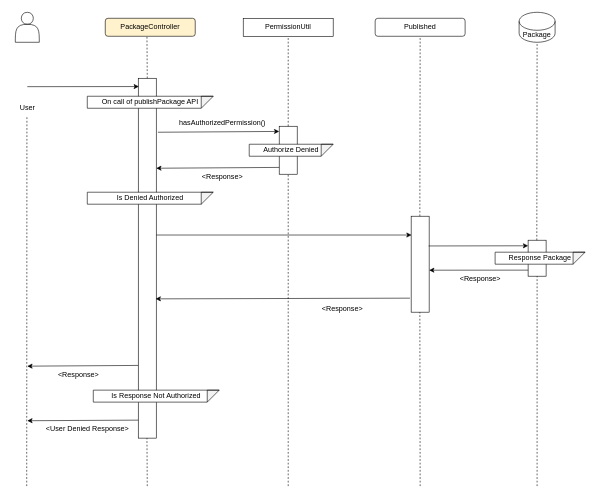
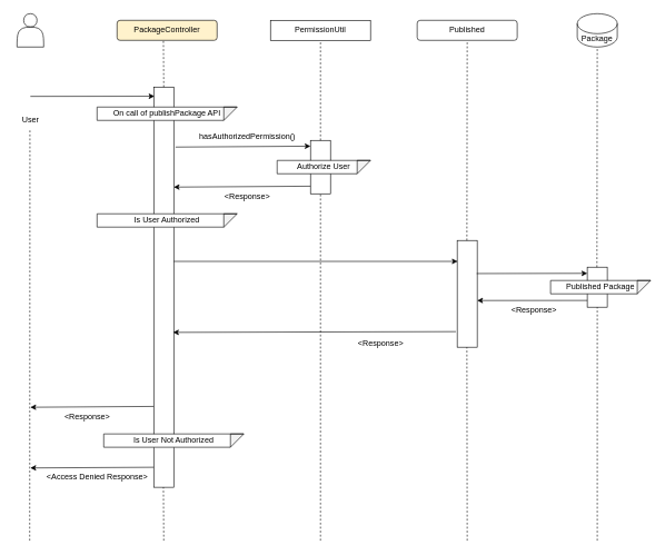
  <mxCell id="0" />
  <mxCell id="1" parent="0" />
  <mxCell id="2" value="" style="shape=actor;whiteSpace=wrap;html=1;" vertex="1" parent="1"><mxGeometry x="25" y="20" width="40" height="50" as="geometry" /></mxCell>
  <mxCell id="3" value="User" style="text;html=1;align=center;verticalAlign=middle;resizable=0;points=[];autosize=1;strokeColor=none;fillColor=none;" vertex="1" parent="1"><mxGeometry x="20" y="165" width="50" height="30" as="geometry" /></mxCell>
  <mxCell id="4" value="PackageController" style="rounded=1;whiteSpace=wrap;html=1;fillColor=#fff2cc;" vertex="1" parent="1"><mxGeometry x="175" y="30" width="150" height="30" as="geometry" /></mxCell>
  <mxCell id="5" value="PermissionUtil" style="whiteSpace=wrap;html=1;rounded=0;" vertex="1" parent="1"><mxGeometry x="405" y="30" width="150" height="30" as="geometry" /></mxCell>
  <mxCell id="6" value="Published" style="rounded=1;whiteSpace=wrap;html=1;" vertex="1" parent="1"><mxGeometry x="625" y="30" width="150" height="30" as="geometry" /></mxCell>
  <mxCell id="7" value="Package" style="shape=cylinder3;whiteSpace=wrap;html=1;boundedLbl=1;backgroundOutline=1;size=15;" vertex="1" parent="1"><mxGeometry x="865" y="20" width="60" height="50" as="geometry" /></mxCell>
  <mxCell id="8" value="" style="endArrow=none;dashed=1;html=1;rounded=0;entryX=0.487;entryY=1;entryDx=0;entryDy=0;entryPerimeter=0;" edge="1" parent="1" target="3"><mxGeometry width="50" height="50" relative="1" as="geometry"><mxPoint x="44" y="810" as="sourcePoint" /><mxPoint x="205" y="190" as="targetPoint" /></mxGeometry></mxCell>
  <mxCell id="9" value="" style="rounded=0;whiteSpace=wrap;html=1;direction=south;" vertex="1" parent="1"><mxGeometry x="230" y="130" width="30" height="600" as="geometry" /></mxCell>
  <mxCell id="10" value="On call of publishPackage API" style="shape=note;whiteSpace=wrap;html=1;backgroundOutline=1;darkOpacity=0.05;direction=south;" vertex="1" parent="1"><mxGeometry x="145" y="160" width="210" height="20" as="geometry" /></mxCell>
  <mxCell id="11" value="" style="rounded=0;whiteSpace=wrap;html=1;direction=south;" vertex="1" parent="1"><mxGeometry x="465" y="210" width="30" height="80" as="geometry" /></mxCell>
  <mxCell id="12" value="" style="rounded=0;whiteSpace=wrap;html=1;direction=south;" vertex="1" parent="1"><mxGeometry x="685" y="360" width="30" height="160" as="geometry" /></mxCell>
- <mxCell id="13" value="Authorize Denied" style="shape=note;whiteSpace=wrap;html=1;backgroundOutline=1;darkOpacity=0.05;direction=south;" vertex="1" parent="1"><mxGeometry x="415" y="240" width="140" height="20" as="geometry" /></mxCell>
- <mxCell id="14" value="Is Denied Authorized" style="shape=note;whiteSpace=wrap;html=1;backgroundOutline=1;darkOpacity=0.05;direction=south;" vertex="1" parent="1"><mxGeometry x="145" y="320" width="210" height="20" as="geometry" /></mxCell>
+ <mxCell id="13" value="Authorize User" style="shape=note;whiteSpace=wrap;html=1;backgroundOutline=1;darkOpacity=0.05;direction=south;" vertex="1" parent="1"><mxGeometry x="415" y="240" width="140" height="20" as="geometry" /></mxCell>
+ <mxCell id="14" value="Is User Authorized" style="shape=note;whiteSpace=wrap;html=1;backgroundOutline=1;darkOpacity=0.05;direction=south;" vertex="1" parent="1"><mxGeometry x="145" y="320" width="210" height="20" as="geometry" /></mxCell>
  <mxCell id="15" value="" style="rounded=0;whiteSpace=wrap;html=1;direction=south;" vertex="1" parent="1"><mxGeometry x="880" y="400" width="30" height="60" as="geometry" /></mxCell>
- <mxCell id="16" value="Response Package" style="shape=note;whiteSpace=wrap;html=1;backgroundOutline=1;darkOpacity=0.05;direction=south;" vertex="1" parent="1"><mxGeometry x="825" y="420" width="150" height="20" as="geometry" /></mxCell>
- <mxCell id="17" value="Is Response Not Authorized" style="shape=note;whiteSpace=wrap;html=1;backgroundOutline=1;darkOpacity=0.05;direction=south;" vertex="1" parent="1"><mxGeometry x="155" y="650" width="210" height="20" as="geometry" /></mxCell>
+ <mxCell id="16" value="Published Package" style="shape=note;whiteSpace=wrap;html=1;backgroundOutline=1;darkOpacity=0.05;direction=south;" vertex="1" parent="1"><mxGeometry x="825" y="420" width="150" height="20" as="geometry" /></mxCell>
+ <mxCell id="17" value="Is User Not Authorized" style="shape=note;whiteSpace=wrap;html=1;backgroundOutline=1;darkOpacity=0.05;direction=south;" vertex="1" parent="1"><mxGeometry x="155" y="650" width="210" height="20" as="geometry" /></mxCell>
  <mxCell id="18" value="" style="endArrow=none;dashed=1;html=1;rounded=0;entryX=0.487;entryY=1;entryDx=0;entryDy=0;entryPerimeter=0;" edge="1" parent="1"><mxGeometry width="50" height="50" relative="1" as="geometry"><mxPoint x="245" y="130" as="sourcePoint" /><mxPoint x="244.5" y="60" as="targetPoint" /></mxGeometry></mxCell>
  <mxCell id="19" value="" style="endArrow=none;dashed=1;html=1;rounded=0;entryX=0.5;entryY=1;entryDx=0;entryDy=0;" edge="1" parent="1" target="5"><mxGeometry width="50" height="50" relative="1" as="geometry"><mxPoint x="480" y="210" as="sourcePoint" /><mxPoint x="479.5" y="140" as="targetPoint" /></mxGeometry></mxCell>
  <mxCell id="20" value="" style="endArrow=none;dashed=1;html=1;rounded=0;" edge="1" parent="1" target="11"><mxGeometry width="50" height="50" relative="1" as="geometry"><mxPoint x="480" y="810" as="sourcePoint" /><mxPoint x="479.5" y="290" as="targetPoint" /></mxGeometry></mxCell>
  <mxCell id="21" value="" style="endArrow=none;dashed=1;html=1;rounded=0;entryX=0.5;entryY=1;entryDx=0;entryDy=0;" edge="1" parent="1" target="6"><mxGeometry width="50" height="50" relative="1" as="geometry"><mxPoint x="699.5" y="360" as="sourcePoint" /><mxPoint x="699.5" y="210" as="targetPoint" /></mxGeometry></mxCell>
  <mxCell id="22" value="" style="endArrow=none;dashed=1;html=1;rounded=0;entryX=0.5;entryY=1;entryDx=0;entryDy=0;entryPerimeter=0;" edge="1" parent="1" target="7"><mxGeometry width="50" height="50" relative="1" as="geometry"><mxPoint x="894.5" y="400" as="sourcePoint" /><mxPoint x="895" y="100" as="targetPoint" /></mxGeometry></mxCell>
  <mxCell id="23" value="" style="endArrow=none;dashed=1;html=1;rounded=0;entryX=1;entryY=0.5;entryDx=0;entryDy=0;" edge="1" parent="1" target="15"><mxGeometry width="50" height="50" relative="1" as="geometry"><mxPoint x="895" y="810" as="sourcePoint" /><mxPoint x="895" y="500" as="targetPoint" /></mxGeometry></mxCell>
  <mxCell id="24" value="" style="endArrow=none;dashed=1;html=1;rounded=0;entryX=1;entryY=0.5;entryDx=0;entryDy=0;" edge="1" parent="1"><mxGeometry width="50" height="50" relative="1" as="geometry"><mxPoint x="700" y="810" as="sourcePoint" /><mxPoint x="699.5" y="520" as="targetPoint" /></mxGeometry></mxCell>
  <mxCell id="25" value="" style="endArrow=none;dashed=1;html=1;rounded=0;entryX=0.487;entryY=1;entryDx=0;entryDy=0;entryPerimeter=0;" edge="1" parent="1"><mxGeometry width="50" height="50" relative="1" as="geometry"><mxPoint x="245" y="810" as="sourcePoint" /><mxPoint x="244.5" y="730" as="targetPoint" /></mxGeometry></mxCell>
  <mxCell id="26" value="" style="endArrow=classic;html=1;rounded=0;entryX=0.023;entryY=0.967;entryDx=0;entryDy=0;entryPerimeter=0;" edge="1" parent="1" target="9"><mxGeometry width="50" height="50" relative="1" as="geometry"><mxPoint x="45" y="144" as="sourcePoint" /><mxPoint x="155" y="100" as="targetPoint" /></mxGeometry></mxCell>
  <mxCell id="27" value="" style="endArrow=classic;html=1;rounded=0;entryX=0.108;entryY=1.089;entryDx=0;entryDy=0;entryPerimeter=0;" edge="1" parent="1"><mxGeometry width="50" height="50" relative="1" as="geometry"><mxPoint x="262.67" y="220" as="sourcePoint" /><mxPoint x="465" y="218.64" as="targetPoint" /></mxGeometry></mxCell>
  <mxCell id="28" value="" style="endArrow=classic;html=1;rounded=0;entryX=0.196;entryY=0.978;entryDx=0;entryDy=0;entryPerimeter=0;" edge="1" parent="1" target="12"><mxGeometry width="50" height="50" relative="1" as="geometry"><mxPoint x="260" y="391.36" as="sourcePoint" /><mxPoint x="462.33" y="390" as="targetPoint" /></mxGeometry></mxCell>
  <mxCell id="29" value="" style="endArrow=classic;html=1;rounded=0;exitX=0.858;exitY=1;exitDx=0;exitDy=0;exitPerimeter=0;entryX=0.25;entryY=0;entryDx=0;entryDy=0;" edge="1" parent="1" source="11" target="9"><mxGeometry width="50" height="50" relative="1" as="geometry"><mxPoint x="272.67" y="230" as="sourcePoint" /><mxPoint x="265" y="290" as="targetPoint" /></mxGeometry></mxCell>
  <mxCell id="30" value="" style="endArrow=classic;html=1;rounded=0;entryX=0.613;entryY=0.033;entryDx=0;entryDy=0;entryPerimeter=0;exitX=0.854;exitY=1.067;exitDx=0;exitDy=0;exitPerimeter=0;" edge="1" parent="1" source="12" target="9"><mxGeometry width="50" height="50" relative="1" as="geometry"><mxPoint x="270" y="401.36" as="sourcePoint" /><mxPoint x="696" y="401" as="targetPoint" /></mxGeometry></mxCell>
  <mxCell id="31" value="" style="endArrow=classic;html=1;rounded=0;exitX=0.31;exitY=0.029;exitDx=0;exitDy=0;exitPerimeter=0;entryX=0.155;entryY=0.999;entryDx=0;entryDy=0;entryPerimeter=0;" edge="1" parent="1" source="12" target="15"><mxGeometry width="50" height="50" relative="1" as="geometry"><mxPoint x="745" y="420" as="sourcePoint" /><mxPoint x="875" y="410" as="targetPoint" /></mxGeometry></mxCell>
  <mxCell id="32" value="" style="endArrow=classic;html=1;rounded=0;exitX=0.832;exitY=0.999;exitDx=0;exitDy=0;exitPerimeter=0;" edge="1" parent="1" source="15"><mxGeometry width="50" height="50" relative="1" as="geometry"><mxPoint x="728" y="421" as="sourcePoint" /><mxPoint x="715" y="450" as="targetPoint" /></mxGeometry></mxCell>
  <mxCell id="33" value="" style="endArrow=classic;html=1;rounded=0;exitX=0.798;exitY=1.005;exitDx=0;exitDy=0;exitPerimeter=0;" edge="1" parent="1" source="9"><mxGeometry width="50" height="50" relative="1" as="geometry"><mxPoint x="225" y="610" as="sourcePoint" /><mxPoint x="45" y="610" as="targetPoint" /></mxGeometry></mxCell>
  <mxCell id="34" value="" style="endArrow=classic;html=1;rounded=0;exitX=0.798;exitY=1.005;exitDx=0;exitDy=0;exitPerimeter=0;" edge="1" parent="1"><mxGeometry width="50" height="50" relative="1" as="geometry"><mxPoint x="230" y="700" as="sourcePoint" /><mxPoint x="45" y="701" as="targetPoint" /></mxGeometry></mxCell>
  <mxCell id="35" value="hasAuthorizedPermission()" style="text;html=1;align=center;verticalAlign=middle;resizable=0;points=[];autosize=1;strokeColor=none;fillColor=none;" vertex="1" parent="1"><mxGeometry x="285" y="190" width="170" height="30" as="geometry" /></mxCell>
  <mxCell id="36" value="&amp;lt;Response&amp;gt;" style="text;html=1;align=center;verticalAlign=middle;resizable=0;points=[];autosize=1;strokeColor=none;fillColor=none;" vertex="1" parent="1"><mxGeometry x="325" y="280" width="90" height="30" as="geometry" /></mxCell>
  <mxCell id="37" value="&amp;lt;Response&amp;gt;" style="text;html=1;align=center;verticalAlign=middle;resizable=0;points=[];autosize=1;strokeColor=none;fillColor=none;" vertex="1" parent="1"><mxGeometry x="755" y="450" width="90" height="30" as="geometry" /></mxCell>
  <mxCell id="38" value="&amp;lt;Response&amp;gt;" style="text;html=1;align=center;verticalAlign=middle;resizable=0;points=[];autosize=1;strokeColor=none;fillColor=none;" vertex="1" parent="1"><mxGeometry x="525" y="500" width="90" height="30" as="geometry" /></mxCell>
  <mxCell id="39" value="&amp;lt;Response&amp;gt;" style="text;html=1;align=center;verticalAlign=middle;resizable=0;points=[];autosize=1;strokeColor=none;fillColor=none;" vertex="1" parent="1"><mxGeometry x="85" y="610" width="90" height="30" as="geometry" /></mxCell>
- <mxCell id="40" value="&amp;lt;User Denied Response&amp;gt;" style="text;html=1;align=center;verticalAlign=middle;resizable=0;points=[];autosize=1;strokeColor=none;fillColor=none;" vertex="1" parent="1"><mxGeometry x="60" y="700" width="170" height="30" as="geometry" /></mxCell>
+ <mxCell id="40" value="&amp;lt;Access Denied Response&amp;gt;" style="text;html=1;align=center;verticalAlign=middle;resizable=0;points=[];autosize=1;strokeColor=none;fillColor=none;" vertex="1" parent="1"><mxGeometry x="60" y="700" width="170" height="30" as="geometry" /></mxCell>
